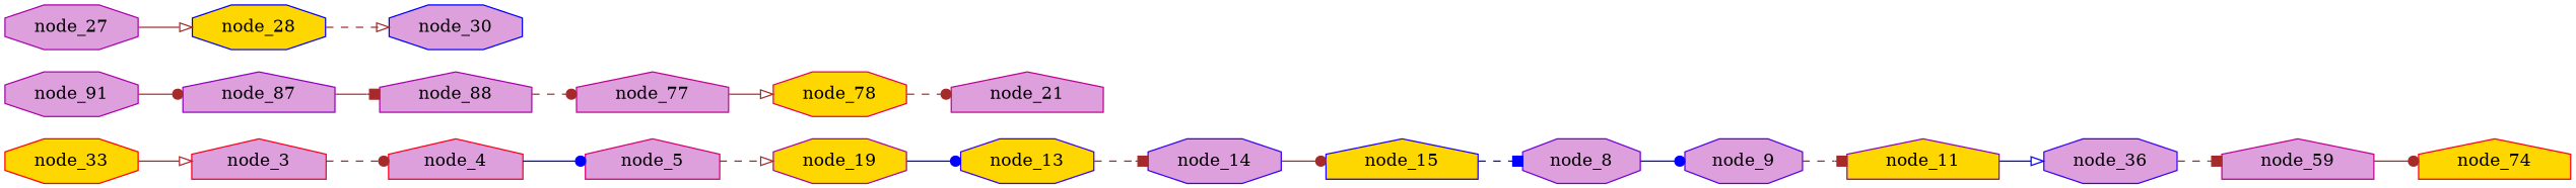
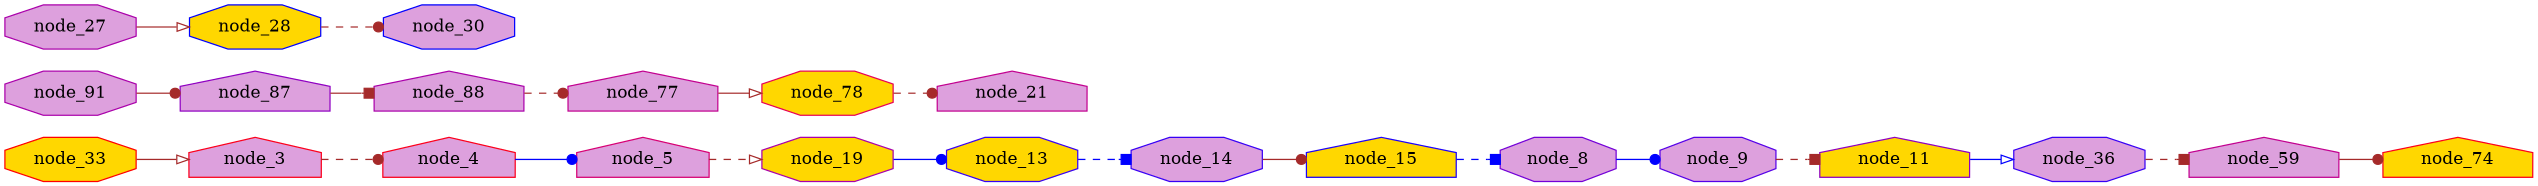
  digraph {
    rankdir=LR
    node [color="#aa00aa" fillcolor=plum shape=octagon style=filled]
    edge [arrowhead=dot color=brown]
    node_3 [color="#fc001b" shape=house]
    node_4 [color="#fc001b" shape=house]
    node_5 [color="#d70073" shape=house]
    node_19 [fillcolor=gold]
    node_13 [color="#3700f5" fillcolor=gold]
    node_8 [color="#7300d7"]
    node_9 [color="#5500e8"]
    node_11 [color="#8f00c2" fillcolor=gold shape=house]
    node_36 [color="#3700f5"]
    node_59 [color="#c2008f" shape=house]
    node_14 [color="#3700f5"]
    node_15 [color="#1b00fc" fillcolor=gold shape=house]
    node_21 [color="#c2008f" shape=house]
    node_28 [color="#0000ff" fillcolor=gold]
    node_27
    node_30 [color="#0000ff"]
    node_33 [color="#ff0000" fillcolor=gold]
    node_74 [color="#fc001b" fillcolor=gold shape=house]
    node_77 [color="#c2008f" shape=house]
    node_78 [color="#e80055" fillcolor=gold]
    node_87 [color="#8f00c2" shape=house]
    node_88 [shape=house]
    node_91
    node_3 -> node_4 [style=dashed]
    node_4 -> node_5 [color=blue]
    node_5 -> node_19 [arrowhead=onormal style=dashed]
    node_19 -> node_13 [color=blue]
-   node_13 -> node_14 [arrowhead=box style=dashed]
+   node_13 -> node_14 [arrowhead=box color=blue style=dashed]
    node_8 -> node_9 [color=blue]
    node_9 -> node_11 [arrowhead=box style=dashed]
    node_11 -> node_36 [arrowhead=onormal color=blue]
    node_36 -> node_59 [arrowhead=box style=dashed]
    node_59 -> node_74
    node_14 -> node_15
    node_15 -> node_8 [arrowhead=box color=blue style=dashed]
-   node_28 -> node_30 [arrowhead=onormal style=dashed]
+   node_28 -> node_30 [style=dashed]
    node_27 -> node_28 [arrowhead=onormal]
    node_33 -> node_3 [arrowhead=onormal]
    node_77 -> node_78 [arrowhead=onormal]
    node_78 -> node_21 [style=dashed]
    node_87 -> node_88 [arrowhead=box]
    node_88 -> node_77 [style=dashed]
    node_91 -> node_87 [style=solid]
  }
